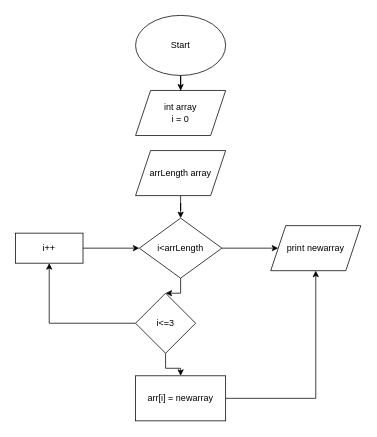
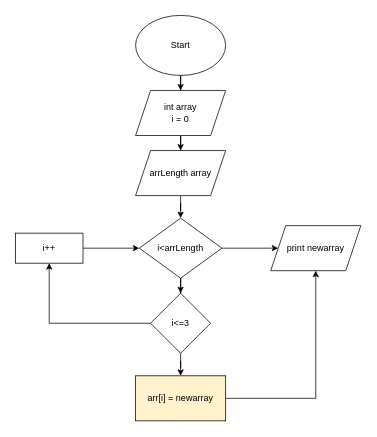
  <mxCell id="0" />
  <mxCell id="1" parent="0" />
  <mxCell id="2" value="" style="edgeStyle=orthogonalEdgeStyle;rounded=0;orthogonalLoop=1;jettySize=auto;html=1;" edge="1" parent="1" source="3" target="5"><mxGeometry relative="1" as="geometry" /></mxCell>
  <mxCell id="3" value="Start" style="ellipse;whiteSpace=wrap;html=1;" vertex="1" parent="1"><mxGeometry x="180" y="20" width="120" height="80" as="geometry" /></mxCell>
+ <mxCell id="4" value="" style="edgeStyle=orthogonalEdgeStyle;rounded=0;orthogonalLoop=1;jettySize=auto;html=1;" edge="1" parent="1" source="5" target="7"><mxGeometry relative="1" as="geometry" /></mxCell>
  <mxCell id="5" value="int array&lt;br&gt;i = 0" style="shape=parallelogram;perimeter=parallelogramPerimeter;whiteSpace=wrap;html=1;fixedSize=1;" vertex="1" parent="1"><mxGeometry x="180" y="120" width="120" height="60" as="geometry" /></mxCell>
  <mxCell id="6" value="" style="edgeStyle=orthogonalEdgeStyle;rounded=0;orthogonalLoop=1;jettySize=auto;html=1;" edge="1" parent="1" source="7" target="10"><mxGeometry relative="1" as="geometry" /></mxCell>
  <mxCell id="7" value="arrLength array" style="shape=parallelogram;perimeter=parallelogramPerimeter;whiteSpace=wrap;html=1;fixedSize=1;" vertex="1" parent="1"><mxGeometry x="180" y="200" width="120" height="60" as="geometry" /></mxCell>
  <mxCell id="8" value="" style="edgeStyle=orthogonalEdgeStyle;rounded=0;orthogonalLoop=1;jettySize=auto;html=1;" edge="1" parent="1" source="16" target="12"><mxGeometry relative="1" as="geometry" /></mxCell>
  <mxCell id="9" value="" style="edgeStyle=orthogonalEdgeStyle;rounded=0;orthogonalLoop=1;jettySize=auto;html=1;" edge="1" parent="1" source="10"><mxGeometry relative="1" as="geometry"><mxPoint x="370" y="330" as="targetPoint" /></mxGeometry></mxCell>
  <mxCell id="10" value="i&amp;lt;arrLength" style="rhombus;whiteSpace=wrap;html=1;" vertex="1" parent="1"><mxGeometry x="185" y="290" width="110" height="80" as="geometry" /></mxCell>
  <mxCell id="11" style="edgeStyle=orthogonalEdgeStyle;rounded=0;orthogonalLoop=1;jettySize=auto;html=1;" edge="1" parent="1" source="12" target="18"><mxGeometry relative="1" as="geometry" /></mxCell>
- <mxCell id="12" value="arr[i] = newarray" style="whiteSpace=wrap;html=1;" vertex="1" parent="1"><mxGeometry x="180" y="500" width="120" height="60" as="geometry" /></mxCell>
+ <mxCell id="12" value="arr[i] = newarray" style="whiteSpace=wrap;html=1;fillColor=#fff2cc;" vertex="1" parent="1"><mxGeometry x="180" y="500" width="120" height="60" as="geometry" /></mxCell>
  <mxCell id="13" value="" style="edgeStyle=orthogonalEdgeStyle;rounded=0;orthogonalLoop=1;jettySize=auto;html=1;" edge="1" parent="1" source="14" target="10"><mxGeometry relative="1" as="geometry" /></mxCell>
  <mxCell id="14" value="i++" style="rounded=0;whiteSpace=wrap;html=1;fillColor=#FFFFFF;" vertex="1" parent="1"><mxGeometry x="20" y="310" width="90" height="40" as="geometry" /></mxCell>
  <mxCell id="15" style="edgeStyle=orthogonalEdgeStyle;rounded=0;orthogonalLoop=1;jettySize=auto;html=1;entryX=0.5;entryY=1;entryDx=0;entryDy=0;" edge="1" parent="1" source="16" target="14"><mxGeometry relative="1" as="geometry" /></mxCell>
- <mxCell id="16" value="i&amp;lt;=3" style="rhombus;whiteSpace=wrap;html=1;fillColor=#FFFFFF;" vertex="1" parent="1"><mxGeometry x="180" y="390" width="80" height="80" as="geometry" /></mxCell>
+ <mxCell id="16" value="i&amp;lt;=3" style="rhombus;whiteSpace=wrap;html=1;fillColor=#FFFFFF;" vertex="1" parent="1"><mxGeometry x="200" y="390" width="80" height="80" as="geometry" /></mxCell>
  <mxCell id="17" value="" style="edgeStyle=orthogonalEdgeStyle;rounded=0;orthogonalLoop=1;jettySize=auto;html=1;" edge="1" parent="1" source="10" target="16"><mxGeometry relative="1" as="geometry"><mxPoint x="240" y="370" as="sourcePoint" /><mxPoint x="240" y="500" as="targetPoint" /></mxGeometry></mxCell>
  <mxCell id="18" value="print newarray" style="shape=parallelogram;perimeter=parallelogramPerimeter;whiteSpace=wrap;html=1;fixedSize=1;" vertex="1" parent="1"><mxGeometry x="360" y="300" width="120" height="60" as="geometry" /></mxCell>
